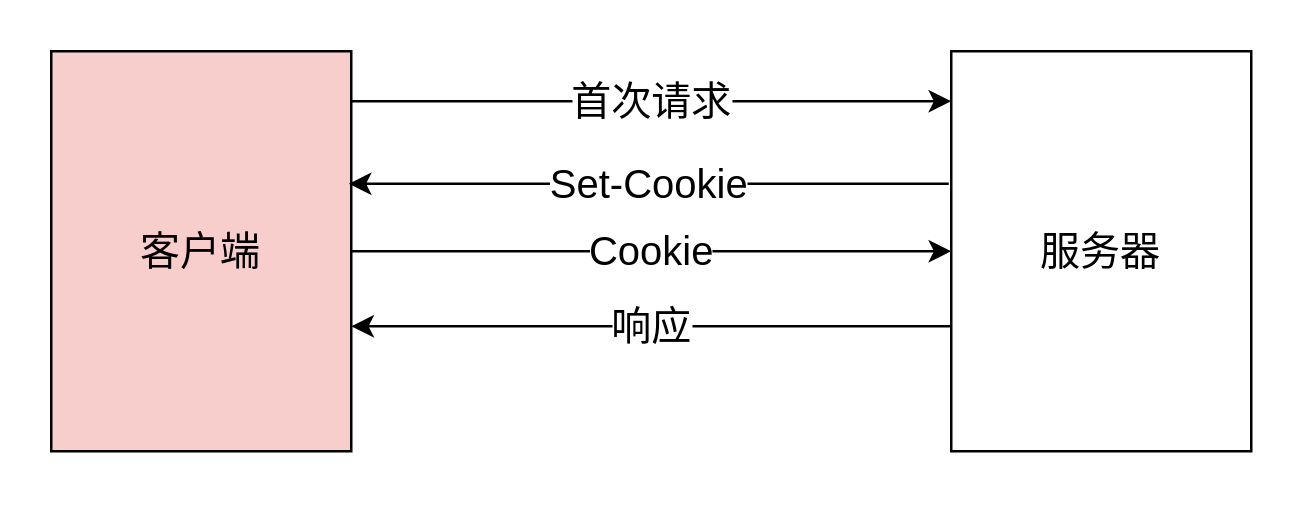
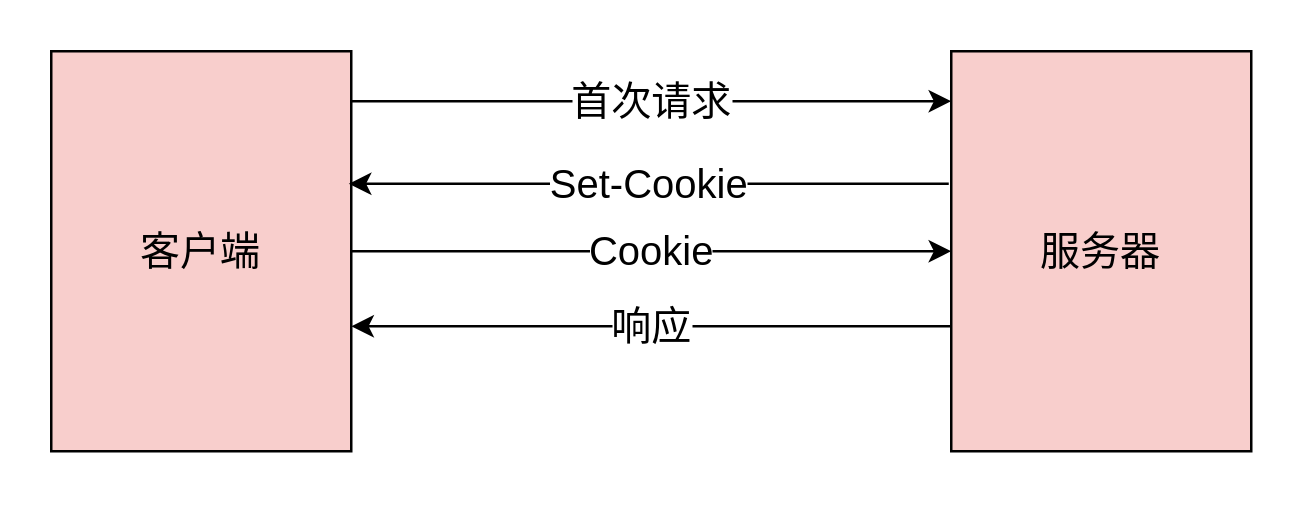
  <mxCell id="0" />
  <mxCell id="1" parent="0" />
  <mxCell id="2" value="&lt;font style=&quot;font-size: 16px&quot;&gt;客户端&lt;/font&gt;" style="rounded=0;whiteSpace=wrap;html=1;fillColor=#f8cecc;" vertex="1" parent="1"><mxGeometry x="20" y="20" width="120" height="160" as="geometry" /></mxCell>
- <mxCell id="3" value="&lt;font style=&quot;font-size: 16px&quot;&gt;服务器&lt;/font&gt;" style="rounded=0;whiteSpace=wrap;html=1;" vertex="1" parent="1"><mxGeometry x="380" y="20" width="120" height="160" as="geometry" /></mxCell>
+ <mxCell id="3" value="&lt;font style=&quot;font-size: 16px&quot;&gt;服务器&lt;/font&gt;" style="rounded=0;whiteSpace=wrap;html=1;fillColor=#f8cecc;" vertex="1" parent="1"><mxGeometry x="380" y="20" width="120" height="160" as="geometry" /></mxCell>
  <mxCell id="4" value="&lt;font style=&quot;font-size: 16px&quot;&gt;首次请求&lt;/font&gt;" style="endArrow=classic;html=1;" edge="1" parent="1"><mxGeometry width="50" height="50" relative="1" as="geometry"><mxPoint x="140" y="40" as="sourcePoint" /><mxPoint x="380" y="40" as="targetPoint" /></mxGeometry></mxCell>
  <mxCell id="5" value="&lt;font style=&quot;font-size: 16px&quot;&gt;Set-Cookie&lt;/font&gt;" style="endArrow=classic;html=1;" edge="1" parent="1"><mxGeometry width="50" height="50" relative="1" as="geometry"><mxPoint x="379" y="73" as="sourcePoint" /><mxPoint x="139" y="73" as="targetPoint" /></mxGeometry></mxCell>
  <mxCell id="6" value="&lt;font style=&quot;font-size: 16px&quot;&gt;Cookie&lt;/font&gt;" style="endArrow=classic;html=1;" edge="1" parent="1"><mxGeometry width="50" height="50" relative="1" as="geometry"><mxPoint x="140" y="100" as="sourcePoint" /><mxPoint x="380" y="100" as="targetPoint" /></mxGeometry></mxCell>
  <mxCell id="7" value="&lt;span style=&quot;font-size: 16px&quot;&gt;响应&lt;/span&gt;" style="endArrow=classic;html=1;" edge="1" parent="1"><mxGeometry width="50" height="50" relative="1" as="geometry"><mxPoint x="380" y="130" as="sourcePoint" /><mxPoint x="140" y="130" as="targetPoint" /></mxGeometry></mxCell>
